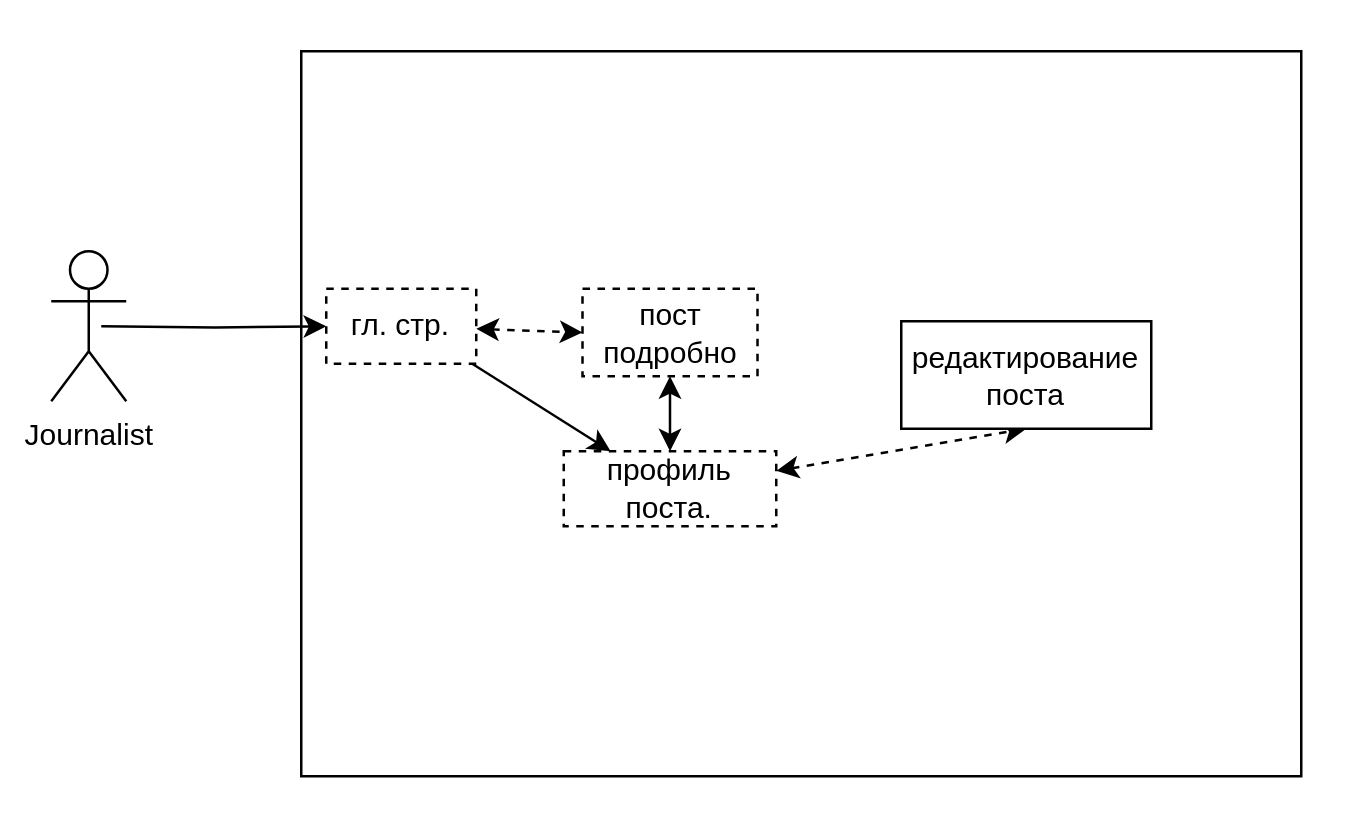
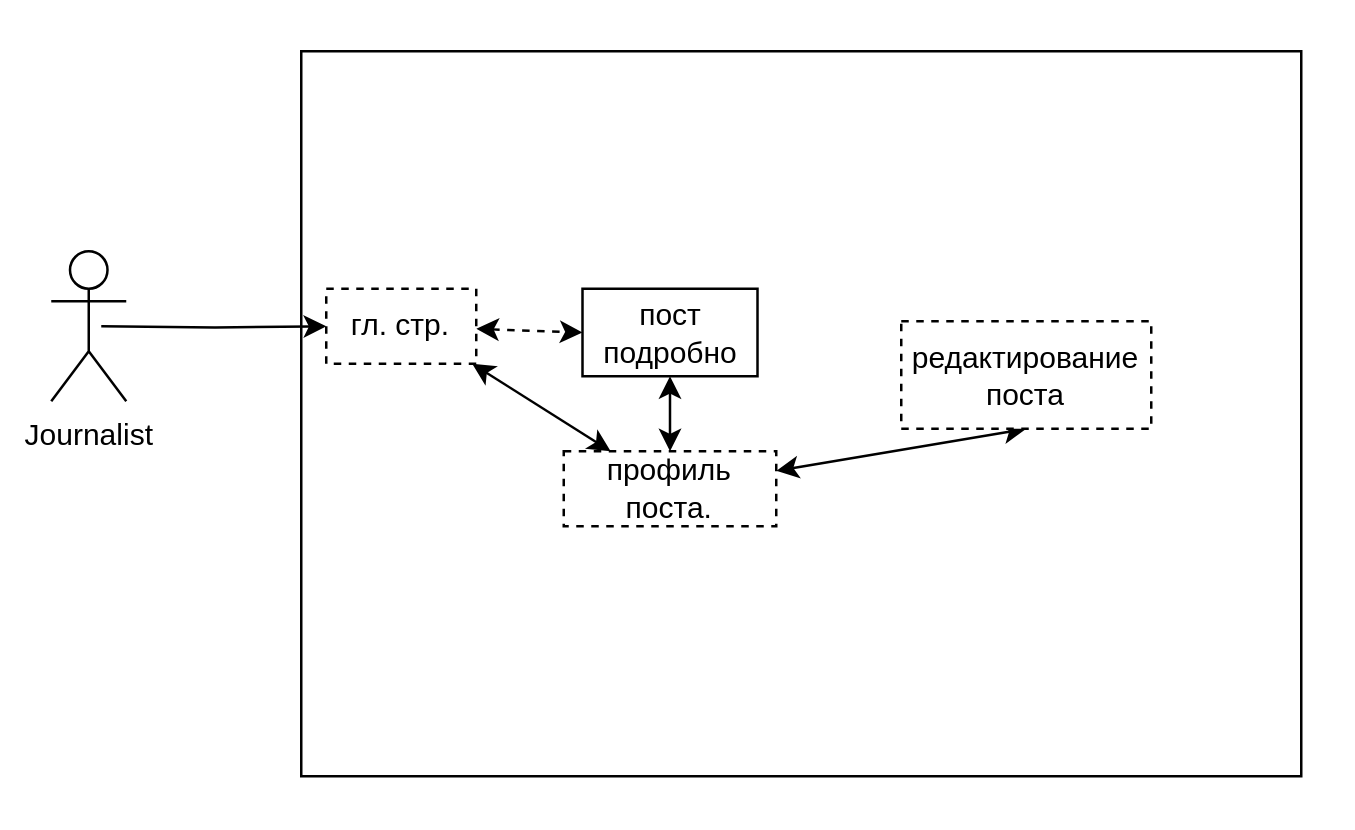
  <mxCell id="0" />
  <mxCell id="1" parent="0" />
  <mxCell id="2" value="Journalist" style="shape=umlActor;verticalLabelPosition=bottom;labelBackgroundColor=#ffffff;verticalAlign=top;html=1;outlineConnect=0;" vertex="1" parent="1"><mxGeometry x="20" y="100" width="30" height="60" as="geometry" /></mxCell>
  <mxCell id="3" value="" style="rounded=0;whiteSpace=wrap;html=1;" vertex="1" parent="1"><mxGeometry x="120" y="20" width="400" height="290" as="geometry" /></mxCell>
  <mxCell id="4" style="edgeStyle=orthogonalEdgeStyle;rounded=0;orthogonalLoop=1;jettySize=auto;html=1;entryX=0;entryY=0.5;entryDx=0;entryDy=0;" edge="1" parent="1" target="6"><mxGeometry relative="1" as="geometry"><mxPoint x="40" y="130" as="sourcePoint" /></mxGeometry></mxCell>
  <mxCell id="5" style="edgeStyle=none;rounded=0;orthogonalLoop=1;jettySize=auto;html=1;entryX=0;entryY=0.5;entryDx=0;entryDy=0;startArrow=classic;startFill=1;dashed=1;" edge="1" parent="1" source="6" target="8"><mxGeometry relative="1" as="geometry" /></mxCell>
  <mxCell id="6" value="гл. стр." style="rounded=0;whiteSpace=wrap;html=1;dashed=1;rotation=0;" vertex="1" parent="1"><mxGeometry x="130" y="115" width="60" height="30" as="geometry" /></mxCell>
  <mxCell id="7" style="edgeStyle=none;rounded=0;orthogonalLoop=1;jettySize=auto;html=1;startArrow=classic;startFill=1;" edge="1" parent="1" source="8" target="11"><mxGeometry relative="1" as="geometry" /></mxCell>
- <mxCell id="8" value="пост подробно" style="rounded=0;whiteSpace=wrap;html=1;dashed=1;" vertex="1" parent="1"><mxGeometry x="232.5" y="115" width="70" height="35" as="geometry" /></mxCell>
- <mxCell id="9" style="edgeStyle=none;rounded=0;orthogonalLoop=1;jettySize=auto;html=1;entryX=0.973;entryY=1;entryDx=0;entryDy=0;entryPerimeter=0;startArrow=classic;startFill=1;endArrow=none;" edge="1" parent="1" source="11" target="6"><mxGeometry relative="1" as="geometry" /></mxCell>
- <mxCell id="10" style="rounded=0;orthogonalLoop=1;jettySize=auto;html=1;entryX=0.5;entryY=1;entryDx=0;entryDy=0;startArrow=classic;startFill=1;dashed=1;" edge="1" parent="1" source="11" target="12"><mxGeometry relative="1" as="geometry" /></mxCell>
+ <mxCell id="8" value="пост подробно" style="rounded=0;whiteSpace=wrap;html=1;dashed=0;" vertex="1" parent="1"><mxGeometry x="232.5" y="115" width="70" height="35" as="geometry" /></mxCell>
+ <mxCell id="9" style="edgeStyle=none;rounded=0;orthogonalLoop=1;jettySize=auto;html=1;entryX=0.973;entryY=1;entryDx=0;entryDy=0;entryPerimeter=0;startArrow=classic;startFill=1;" edge="1" parent="1" source="11" target="6"><mxGeometry relative="1" as="geometry" /></mxCell>
+ <mxCell id="10" style="rounded=0;orthogonalLoop=1;jettySize=auto;html=1;entryX=0.5;entryY=1;entryDx=0;entryDy=0;startArrow=classic;startFill=1;" edge="1" parent="1" source="11" target="12"><mxGeometry relative="1" as="geometry" /></mxCell>
  <mxCell id="11" value="профиль поста." style="rounded=0;whiteSpace=wrap;html=1;dashed=1;" vertex="1" parent="1"><mxGeometry x="225" y="180" width="85" height="30" as="geometry" /></mxCell>
- <mxCell id="12" value="редактирование&lt;br&gt;поста" style="rounded=0;whiteSpace=wrap;html=1;dashed=0;" vertex="1" parent="1"><mxGeometry x="360" y="128" width="100" height="43" as="geometry" /></mxCell>
+ <mxCell id="12" value="редактирование&lt;br&gt;поста" style="rounded=0;whiteSpace=wrap;html=1;dashed=1;" vertex="1" parent="1"><mxGeometry x="360" y="128" width="100" height="43" as="geometry" /></mxCell>
